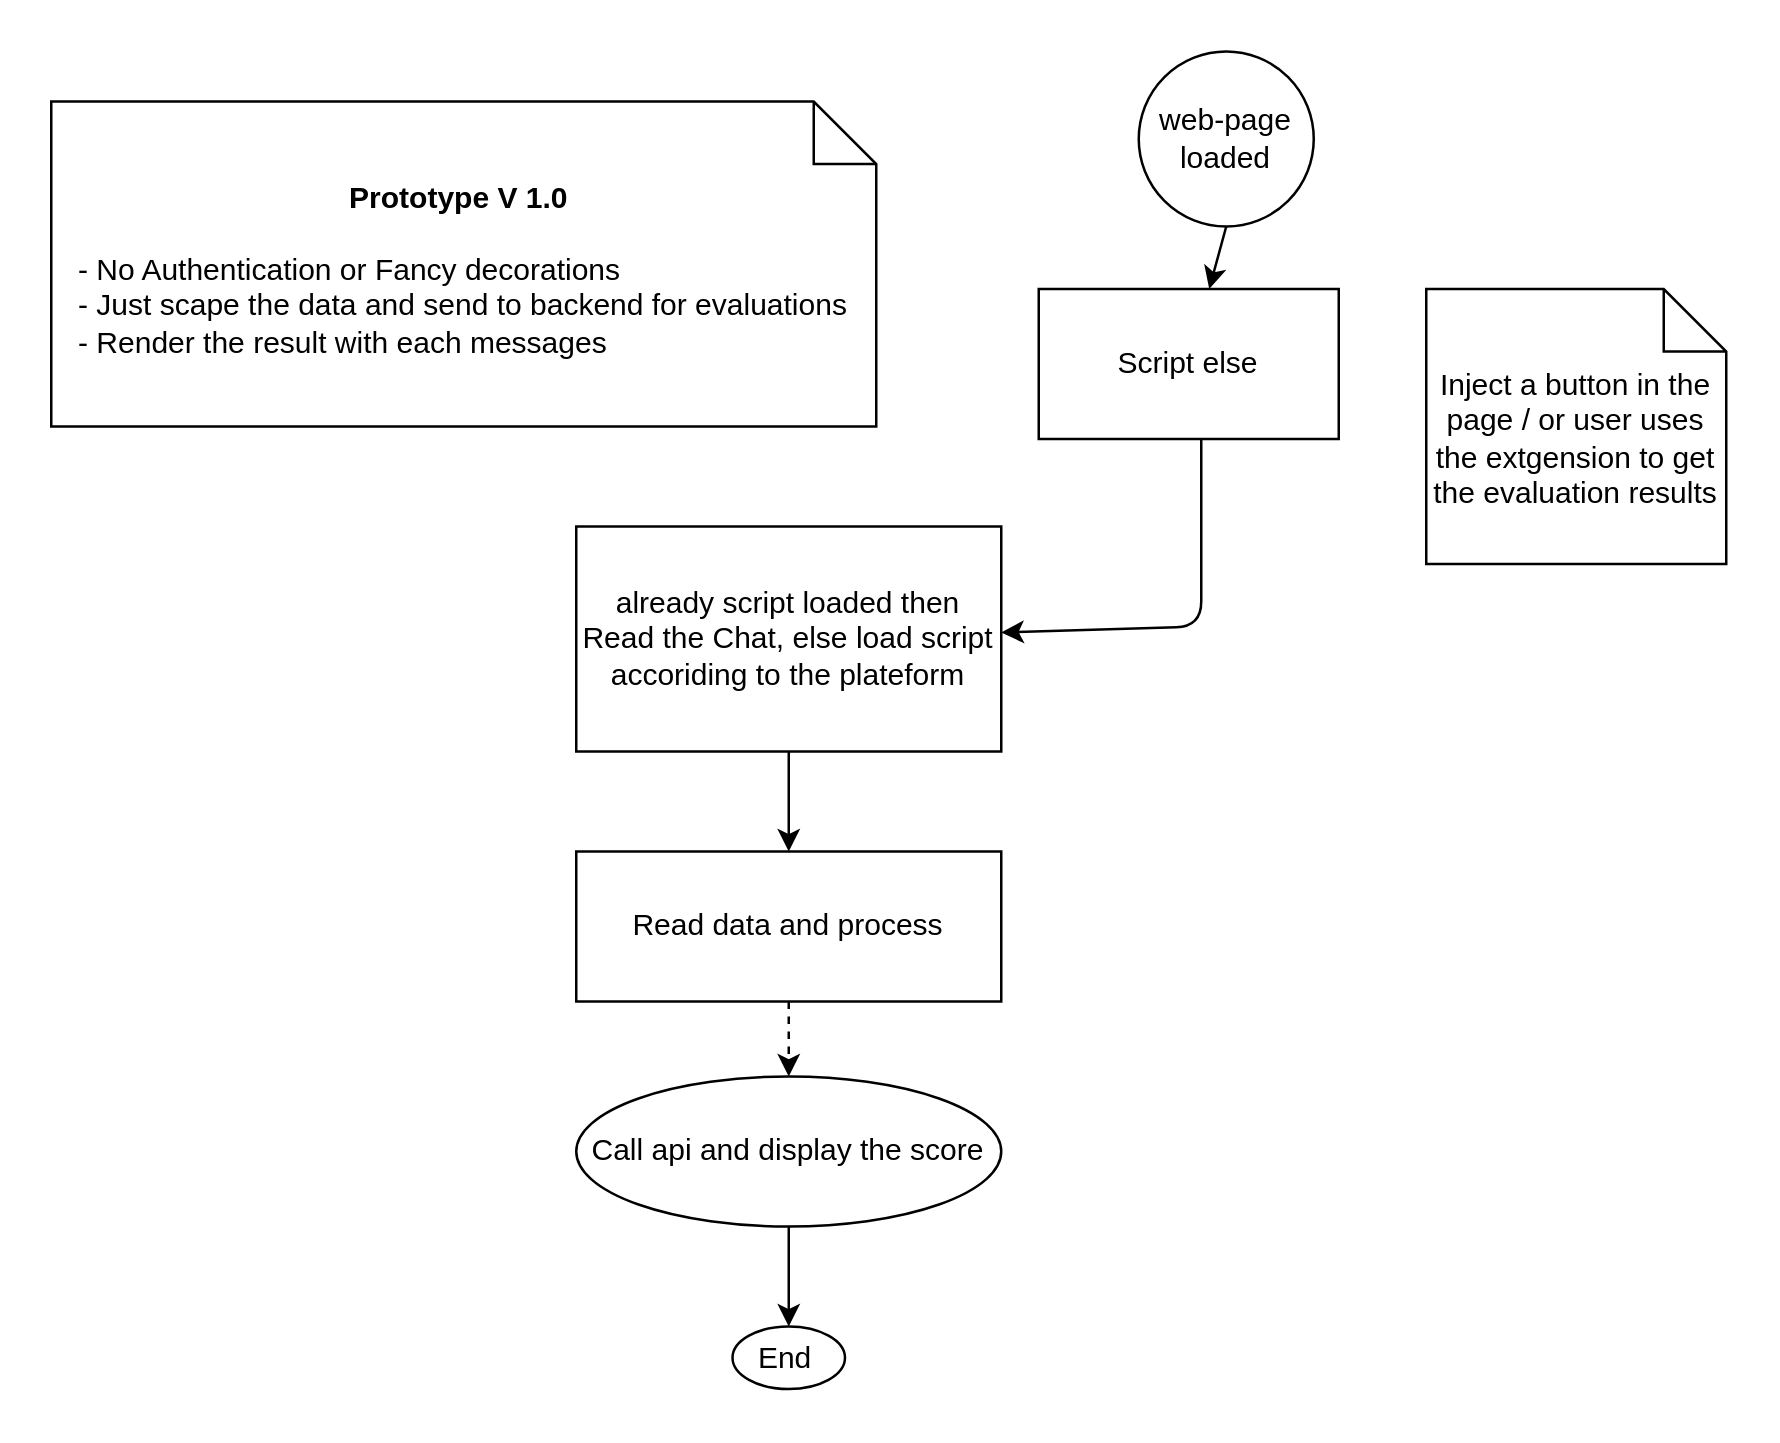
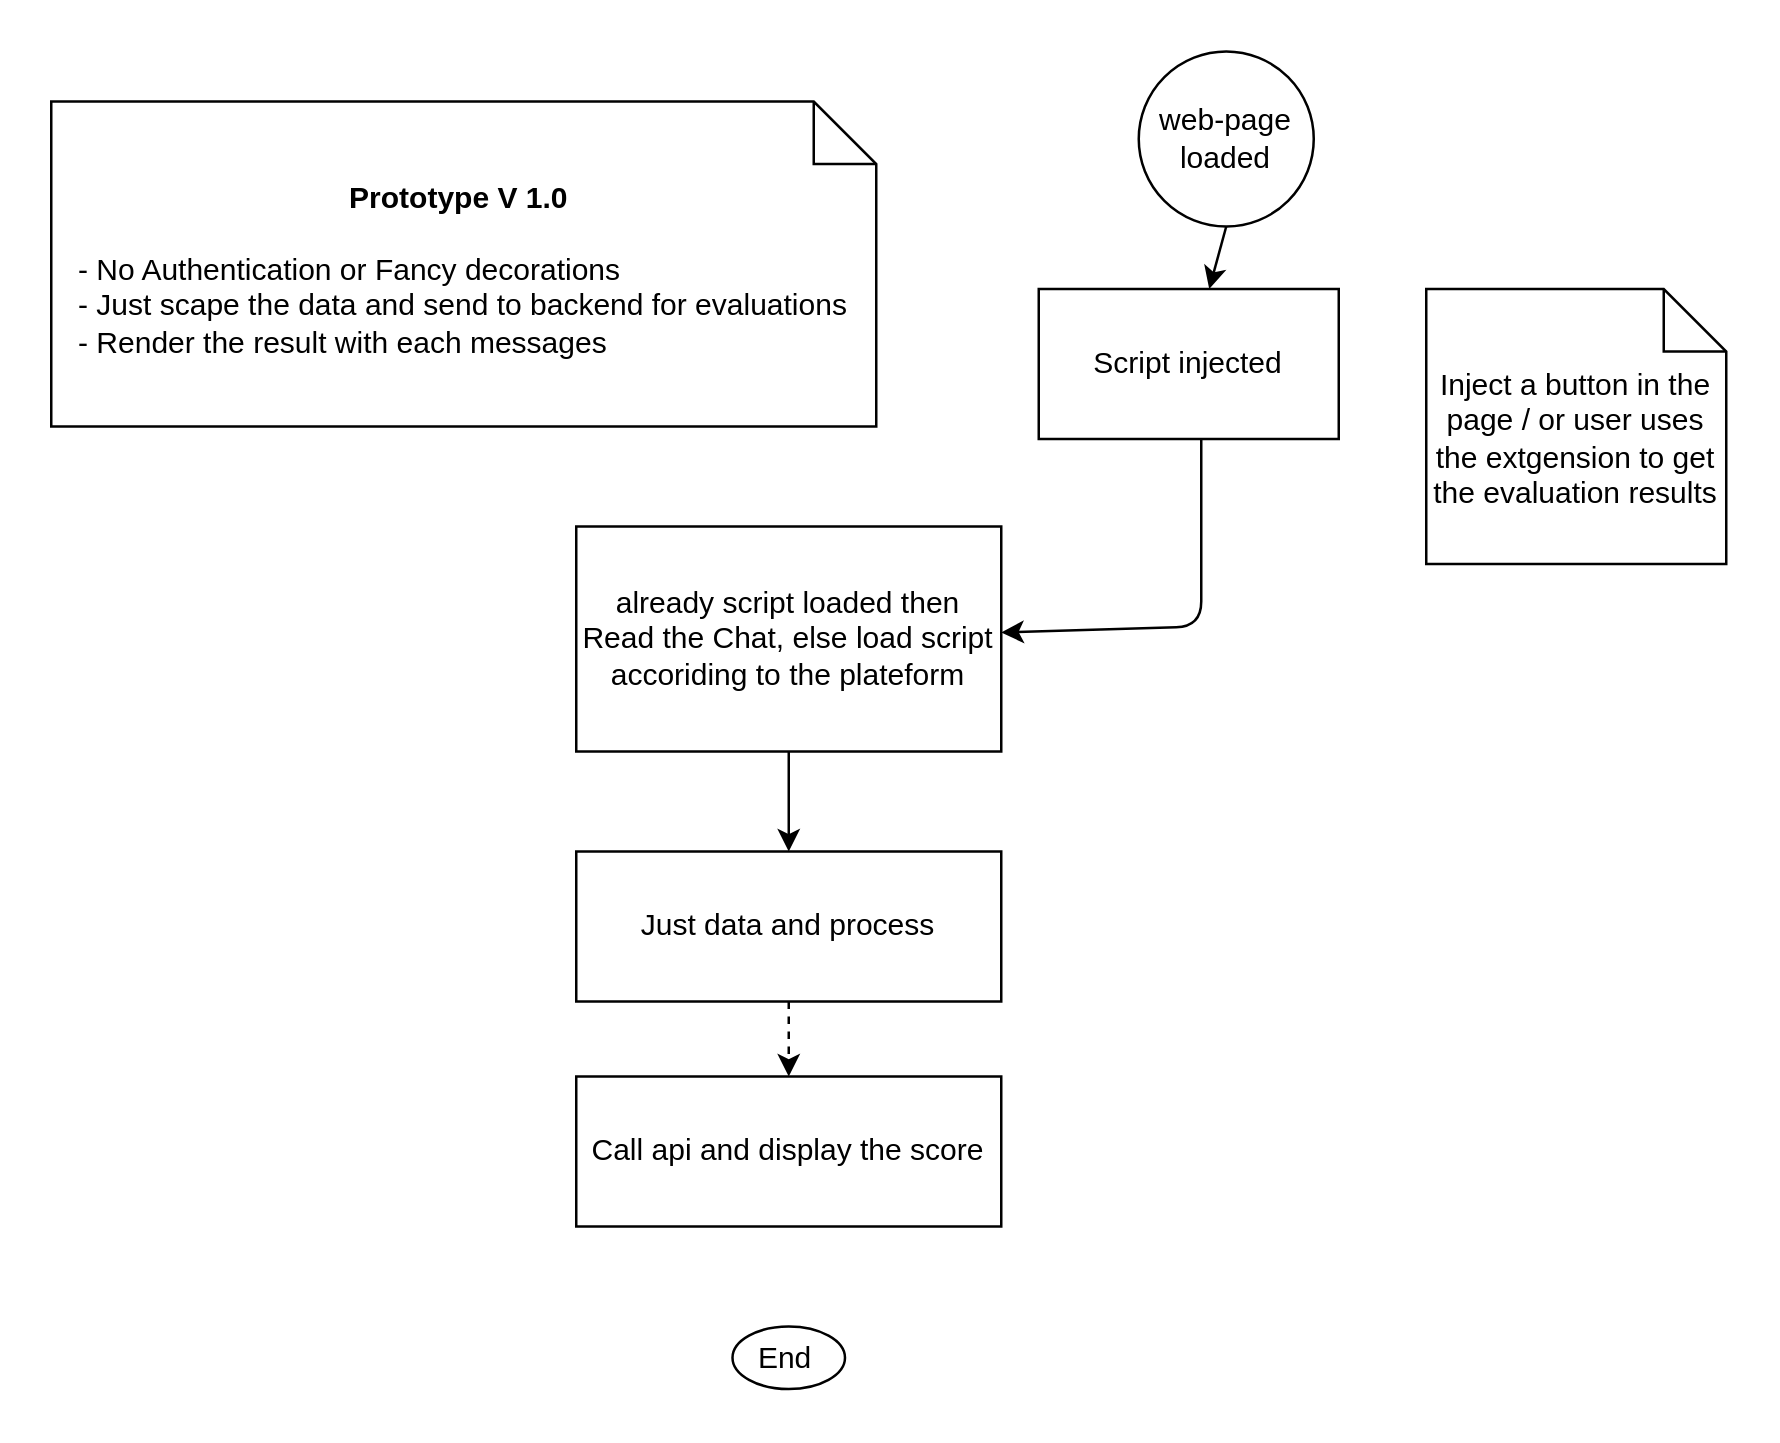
  <mxCell id="0" />
  <mxCell id="1" parent="0" />
  <mxCell id="2" style="edgeStyle=none;html=1;exitX=0.5;exitY=1;exitDx=0;exitDy=0;" edge="1" parent="1" source="3" target="5"><mxGeometry relative="1" as="geometry" /></mxCell>
  <mxCell id="3" value="web-page loaded" style="ellipse;whiteSpace=wrap;html=1;aspect=fixed;" vertex="1" parent="1"><mxGeometry x="455" y="20" width="70" height="70" as="geometry" /></mxCell>
  <mxCell id="4" value="" style="edgeStyle=none;html=1;" edge="1" parent="1" target="8"><mxGeometry relative="1" as="geometry"><mxPoint x="480" y="170" as="sourcePoint" /><Array as="points"><mxPoint x="480" y="250" /></Array></mxGeometry></mxCell>
- <mxCell id="5" value="Script else" style="rounded=0;whiteSpace=wrap;html=1;" vertex="1" parent="1"><mxGeometry x="415" y="115" width="120" height="60" as="geometry" /></mxCell>
+ <mxCell id="5" value="Script injected" style="rounded=0;whiteSpace=wrap;html=1;" vertex="1" parent="1"><mxGeometry x="415" y="115" width="120" height="60" as="geometry" /></mxCell>
  <mxCell id="6" value="Inject a button in the page / or user uses the extgension to get the evaluation results" style="shape=note2;boundedLbl=1;whiteSpace=wrap;html=1;size=25;verticalAlign=top;align=center;" vertex="1" parent="1"><mxGeometry x="570" y="115" width="120" height="110" as="geometry" /></mxCell>
  <mxCell id="7" value="" style="edgeStyle=none;html=1;" edge="1" parent="1" source="8" target="11"><mxGeometry relative="1" as="geometry" /></mxCell>
  <mxCell id="8" value="already script loaded then Read the Chat, else load script accoriding to the plateform" style="whiteSpace=wrap;html=1;rounded=0;" vertex="1" parent="1"><mxGeometry x="230" y="210" width="170" height="90" as="geometry" /></mxCell>
  <mxCell id="9" value="&lt;b&gt;Prototype V 1.0&amp;nbsp;&lt;br&gt;&lt;br&gt;&lt;/b&gt;&lt;div style=&quot;text-align: left;&quot;&gt;&lt;span style=&quot;background-color: initial;&quot;&gt;- No Authentication or Fancy decorations&lt;/span&gt;&lt;/div&gt;&lt;div style=&quot;text-align: left;&quot;&gt;&lt;span style=&quot;background-color: initial;&quot;&gt;- Just scape the data and send to backend for evaluations&lt;/span&gt;&lt;/div&gt;&lt;div style=&quot;text-align: left;&quot;&gt;&lt;span style=&quot;background-color: initial;&quot;&gt;- Render the result with each messages&lt;/span&gt;&lt;/div&gt;" style="shape=note2;boundedLbl=1;whiteSpace=wrap;html=1;size=25;verticalAlign=top;align=center;" vertex="1" parent="1"><mxGeometry x="20" y="40" width="330" height="130" as="geometry" /></mxCell>
  <mxCell id="10" value="" style="edgeStyle=none;html=1;dashed=1;" edge="1" parent="1" source="11" target="13"><mxGeometry relative="1" as="geometry" /></mxCell>
- <mxCell id="11" value="Read data and process" style="whiteSpace=wrap;html=1;rounded=0;" vertex="1" parent="1"><mxGeometry x="230" y="340" width="170" height="60" as="geometry" /></mxCell>
- <mxCell id="12" value="" style="edgeStyle=none;html=1;" edge="1" parent="1" source="13" target="14"><mxGeometry relative="1" as="geometry" /></mxCell>
- <mxCell id="13" value="Call api and display the score" style="ellipse;whiteSpace=wrap;html=1;" vertex="1" parent="1"><mxGeometry x="230" y="430" width="170" height="60" as="geometry" /></mxCell>
+ <mxCell id="11" value="Just data and process" style="whiteSpace=wrap;html=1;rounded=0;" vertex="1" parent="1"><mxGeometry x="230" y="340" width="170" height="60" as="geometry" /></mxCell>
+ <mxCell id="13" value="Call api and display the score" style="whiteSpace=wrap;html=1;rounded=0;" vertex="1" parent="1"><mxGeometry x="230" y="430" width="170" height="60" as="geometry" /></mxCell>
  <mxCell id="14" value="End&amp;nbsp;" style="ellipse;whiteSpace=wrap;html=1;rounded=0;" vertex="1" parent="1"><mxGeometry x="292.5" y="530" width="45" height="25" as="geometry" /></mxCell>
